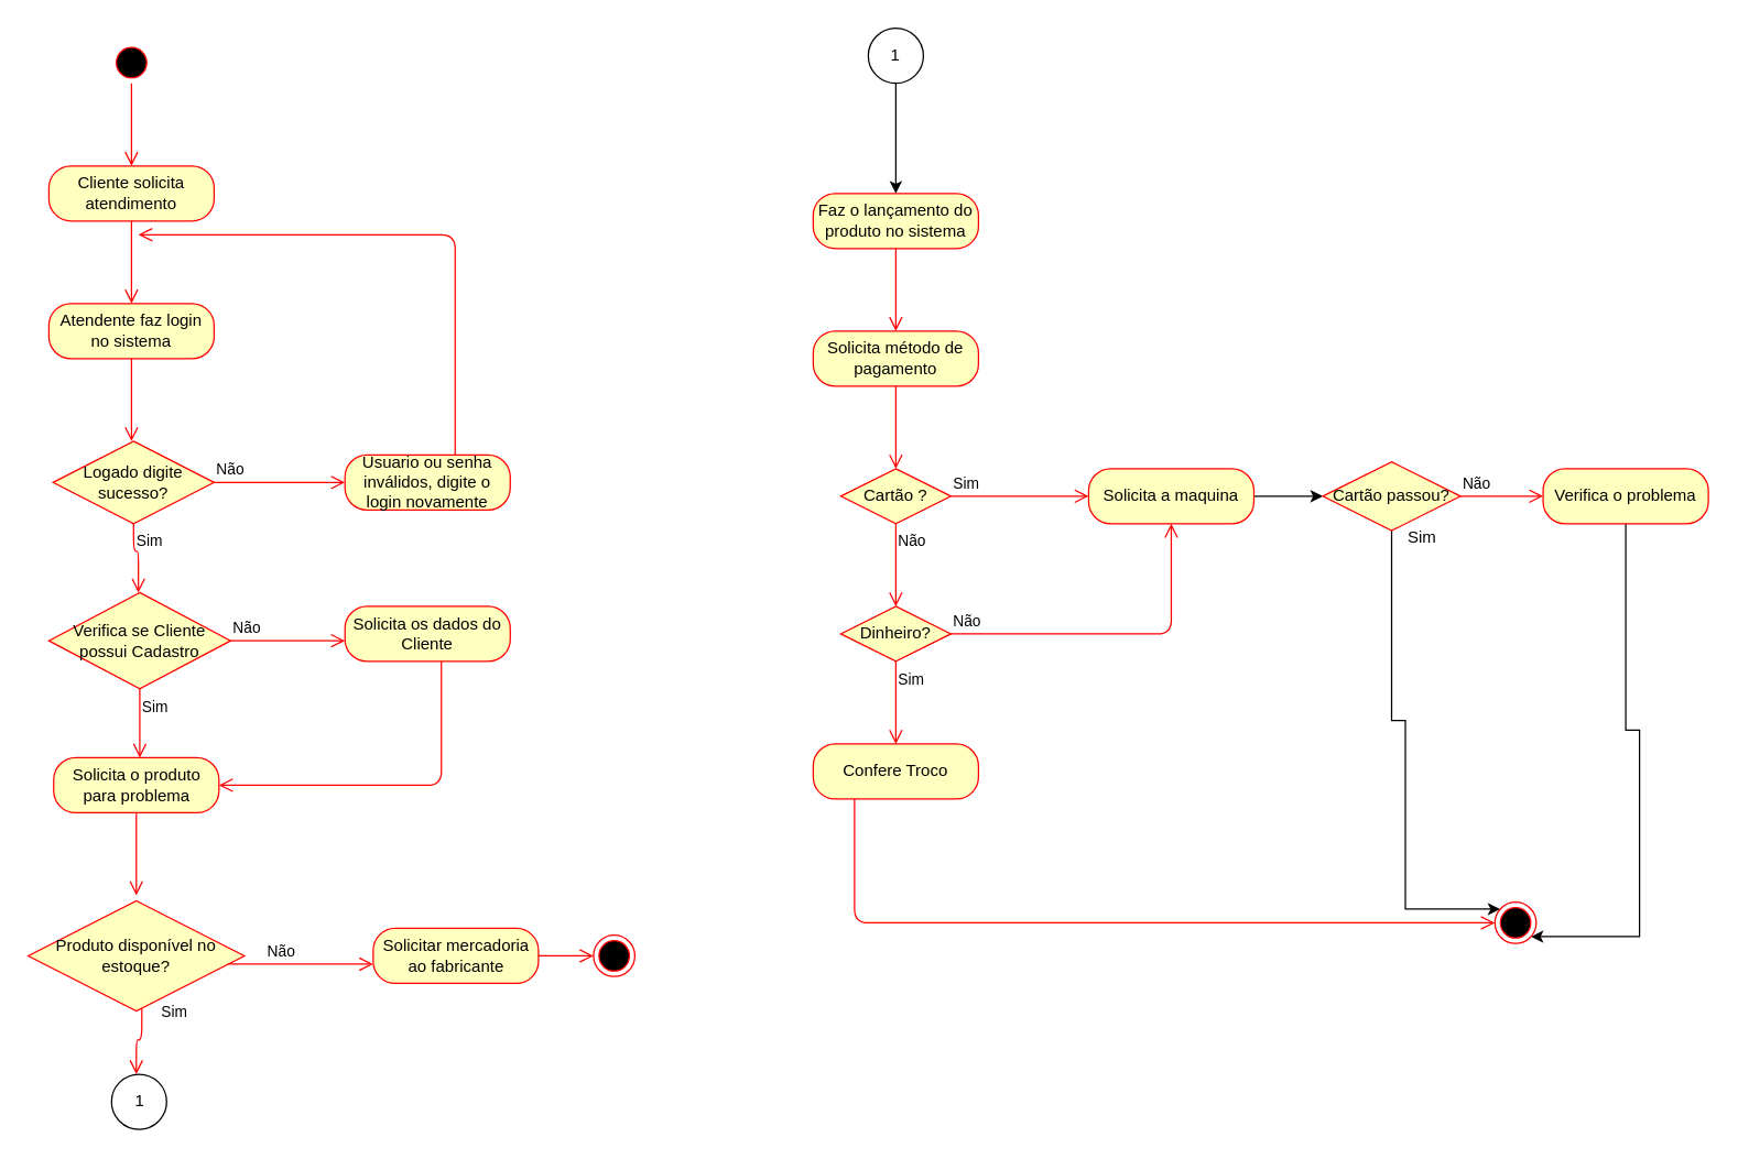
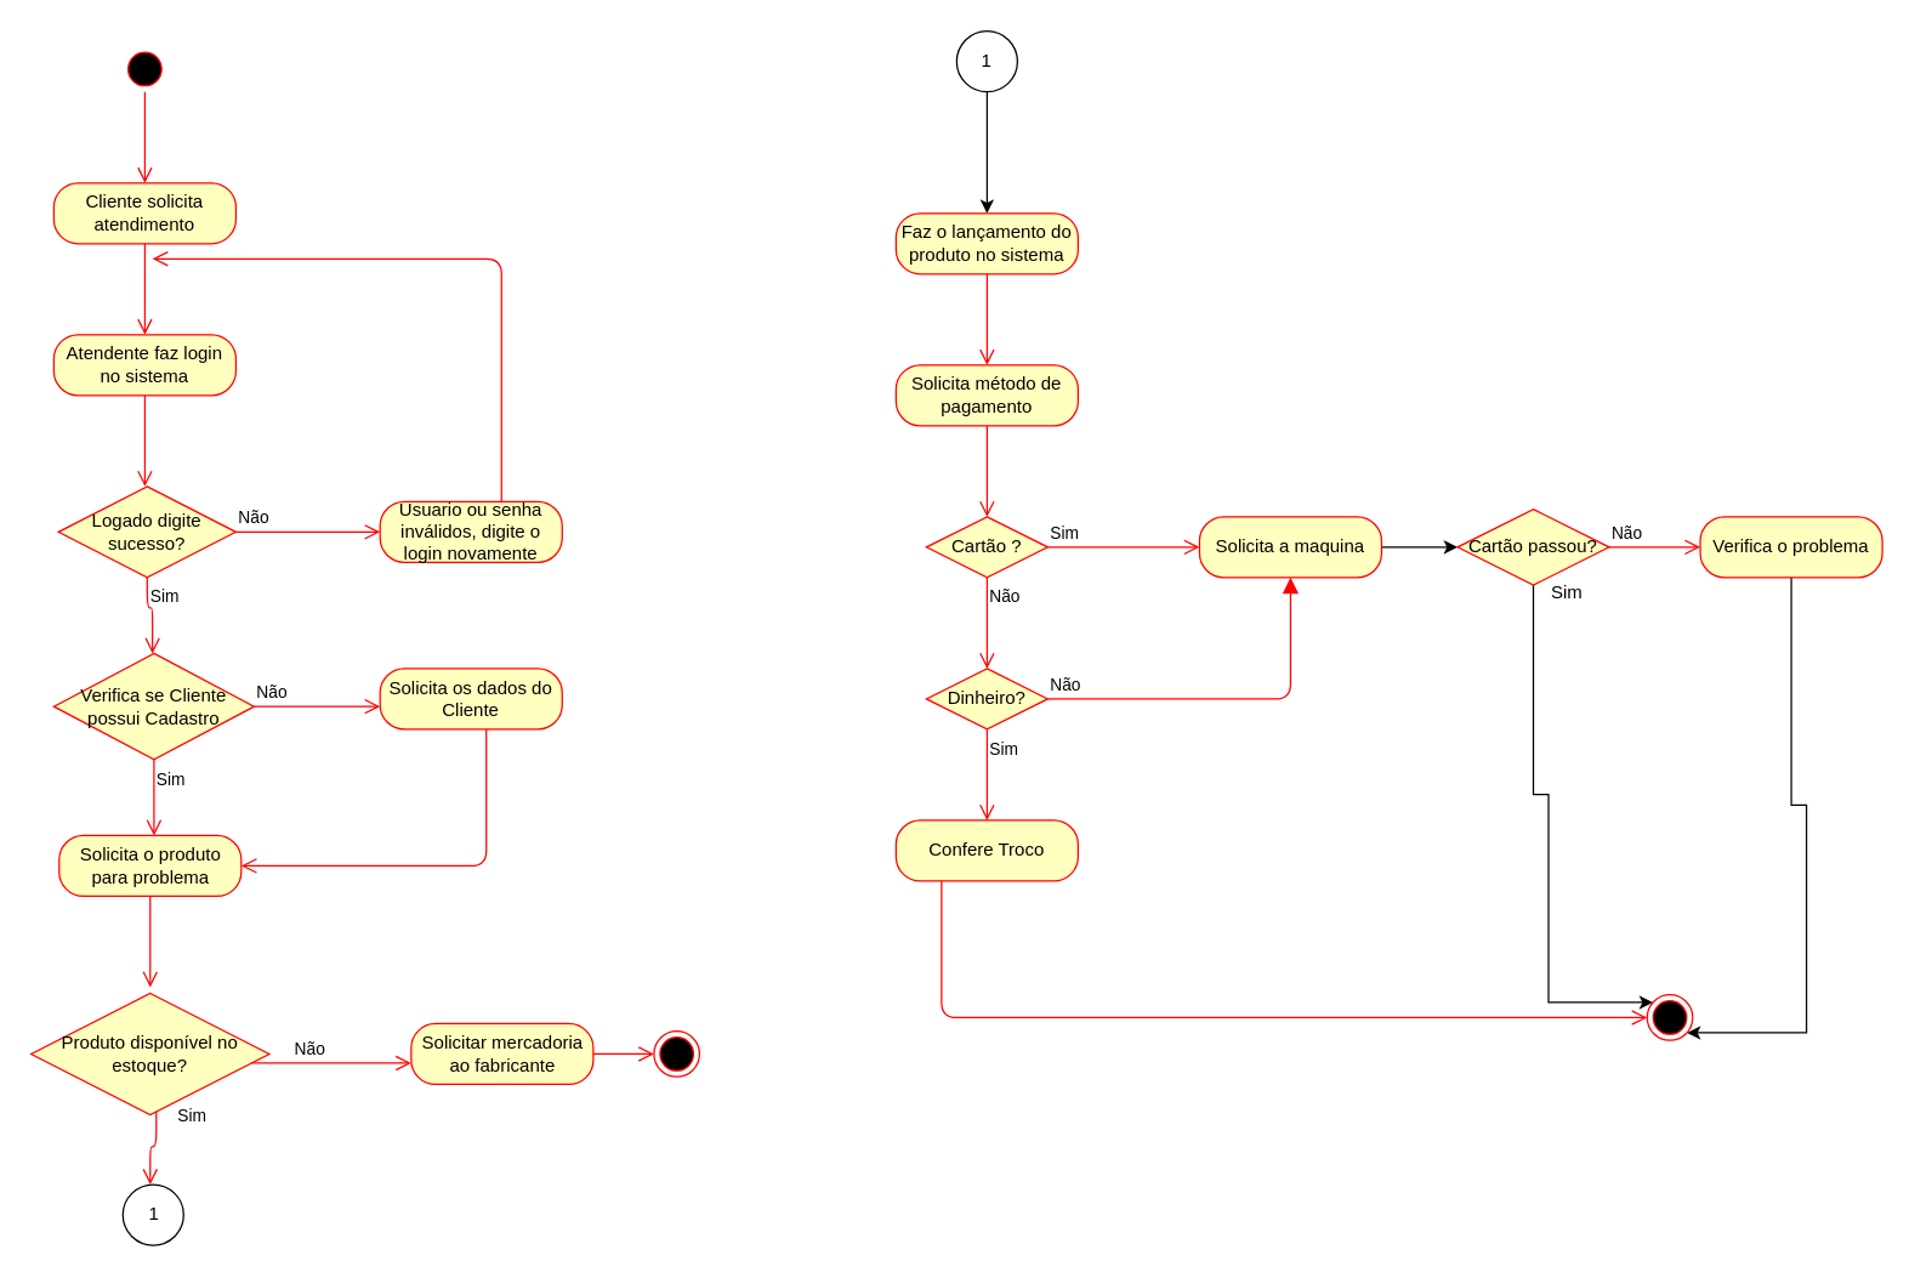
  <mxCell id="0" />
  <mxCell id="1" parent="0" />
  <mxCell id="2" value="" style="ellipse;html=1;shape=startState;fillColor=#000000;strokeColor=#ff0000;" parent="1" vertex="1"><mxGeometry x="80" y="30" width="30" height="30" as="geometry" /></mxCell>
  <mxCell id="3" value="" style="edgeStyle=orthogonalEdgeStyle;html=1;verticalAlign=bottom;endArrow=open;endSize=8;strokeColor=#ff0000;" parent="1" source="2" edge="1"><mxGeometry relative="1" as="geometry"><mxPoint x="95" y="120" as="targetPoint" /></mxGeometry></mxCell>
  <mxCell id="4" value="Cliente solicita atendimento" style="rounded=1;whiteSpace=wrap;html=1;arcSize=40;fontColor=#000000;fillColor=#ffffc0;strokeColor=#ff0000;" parent="1" vertex="1"><mxGeometry x="35" y="120" width="120" height="40" as="geometry" /></mxCell>
  <mxCell id="5" value="" style="edgeStyle=orthogonalEdgeStyle;html=1;verticalAlign=bottom;endArrow=open;endSize=8;strokeColor=#ff0000;" parent="1" source="4" edge="1"><mxGeometry relative="1" as="geometry"><mxPoint x="95" y="220" as="targetPoint" /></mxGeometry></mxCell>
  <mxCell id="6" value="Atendente faz login no sistema" style="rounded=1;whiteSpace=wrap;html=1;arcSize=40;fontColor=#000000;fillColor=#ffffc0;strokeColor=#ff0000;" parent="1" vertex="1"><mxGeometry x="35" y="220" width="120" height="40" as="geometry" /></mxCell>
  <mxCell id="7" value="" style="edgeStyle=orthogonalEdgeStyle;html=1;verticalAlign=bottom;endArrow=open;endSize=8;strokeColor=#ff0000;" parent="1" source="6" edge="1"><mxGeometry relative="1" as="geometry"><mxPoint x="95" y="320" as="targetPoint" /></mxGeometry></mxCell>
  <mxCell id="8" value="Logado digite sucesso?" style="rhombus;whiteSpace=wrap;html=1;fillColor=#ffffc0;strokeColor=#ff0000;" parent="1" vertex="1"><mxGeometry x="38" y="320" width="117" height="60" as="geometry" /></mxCell>
  <mxCell id="9" value="Não" style="edgeStyle=orthogonalEdgeStyle;html=1;align=left;verticalAlign=bottom;endArrow=open;endSize=8;strokeColor=#ff0000;" parent="1" source="8" edge="1"><mxGeometry x="-1" relative="1" as="geometry"><mxPoint x="250" y="350" as="targetPoint" /><Array as="points"><mxPoint x="233" y="350" /></Array></mxGeometry></mxCell>
  <mxCell id="10" value="Sim" style="edgeStyle=orthogonalEdgeStyle;html=1;align=left;verticalAlign=top;endArrow=open;endSize=8;strokeColor=#ff0000;" parent="1" source="8" edge="1"><mxGeometry x="-1" relative="1" as="geometry"><mxPoint x="100" y="430" as="targetPoint" /><Array as="points"><mxPoint x="97" y="400" /><mxPoint x="100" y="400" /></Array></mxGeometry></mxCell>
  <mxCell id="11" value="Usuario ou senha inválidos, digite o login novamente" style="rounded=1;whiteSpace=wrap;html=1;arcSize=40;fontColor=#000000;fillColor=#ffffc0;strokeColor=#ff0000;" parent="1" vertex="1"><mxGeometry x="250" y="330" width="120" height="40" as="geometry" /></mxCell>
  <mxCell id="12" value="" style="edgeStyle=orthogonalEdgeStyle;html=1;verticalAlign=bottom;endArrow=open;endSize=8;strokeColor=#ff0000;" parent="1" source="11" edge="1"><mxGeometry relative="1" as="geometry"><mxPoint x="100" y="170" as="targetPoint" /><Array as="points"><mxPoint x="330" y="170" /></Array></mxGeometry></mxCell>
  <mxCell id="13" value="Solicita o produto para problema" style="rounded=1;whiteSpace=wrap;html=1;arcSize=40;fontColor=#000000;fillColor=#ffffc0;strokeColor=#ff0000;" parent="1" vertex="1"><mxGeometry x="38.5" y="550" width="120" height="40" as="geometry" /></mxCell>
  <mxCell id="14" value="" style="edgeStyle=orthogonalEdgeStyle;html=1;verticalAlign=bottom;endArrow=open;endSize=8;strokeColor=#ff0000;" parent="1" source="13" edge="1"><mxGeometry relative="1" as="geometry"><mxPoint x="98.5" y="650" as="targetPoint" /></mxGeometry></mxCell>
  <mxCell id="15" value="Produto disponível no estoque?" style="rhombus;whiteSpace=wrap;html=1;fillColor=#ffffc0;strokeColor=#ff0000;" parent="1" vertex="1"><mxGeometry x="20" y="654" width="157" height="80" as="geometry" /></mxCell>
  <mxCell id="16" value="Não" style="edgeStyle=orthogonalEdgeStyle;html=1;align=left;verticalAlign=bottom;endArrow=open;endSize=8;strokeColor=#ff0000;" parent="1" source="15" edge="1"><mxGeometry x="0.27" y="-40" relative="1" as="geometry"><mxPoint x="270.5" y="700" as="targetPoint" /><Array as="points"><mxPoint x="230.5" y="700" /></Array><mxPoint x="-40" y="-40" as="offset" /></mxGeometry></mxCell>
  <mxCell id="17" value="Sim" style="edgeStyle=orthogonalEdgeStyle;html=1;align=left;verticalAlign=top;endArrow=open;endSize=8;strokeColor=#ff0000;" parent="1" source="15" edge="1"><mxGeometry x="-1" y="16" relative="1" as="geometry"><mxPoint x="98.5" y="780" as="targetPoint" /><Array as="points"><mxPoint x="102.5" y="755" /><mxPoint x="98.5" y="755" /></Array><mxPoint x="-4" y="-10" as="offset" /></mxGeometry></mxCell>
  <mxCell id="18" value="Solicitar mercadoria ao fabricante" style="rounded=1;whiteSpace=wrap;html=1;arcSize=40;fontColor=#000000;fillColor=#ffffc0;strokeColor=#ff0000;" parent="1" vertex="1"><mxGeometry x="270.5" y="674" width="120" height="40" as="geometry" /></mxCell>
  <mxCell id="19" value="" style="edgeStyle=orthogonalEdgeStyle;html=1;verticalAlign=bottom;endArrow=open;endSize=8;strokeColor=#ff0000;" parent="1" source="18" edge="1"><mxGeometry relative="1" as="geometry"><mxPoint x="430.5" y="694" as="targetPoint" /><Array as="points"><mxPoint x="420.5" y="694" /></Array></mxGeometry></mxCell>
  <mxCell id="20" value="" style="ellipse;html=1;shape=endState;fillColor=#000000;strokeColor=#ff0000;" parent="1" vertex="1"><mxGeometry x="430.5" y="679" width="30" height="30" as="geometry" /></mxCell>
  <mxCell id="21" value="" style="ellipse;whiteSpace=wrap;html=1;aspect=fixed;" parent="1" vertex="1"><mxGeometry x="80.5" y="780" width="40" height="40" as="geometry" /></mxCell>
  <mxCell id="22" value="1&lt;br&gt;" style="text;html=1;resizable=0;points=[];autosize=1;align=left;verticalAlign=top;spacingTop=-4;" parent="1" vertex="1"><mxGeometry x="95.5" y="790" width="20" height="20" as="geometry" /></mxCell>
  <mxCell id="23" value="" style="edgeStyle=orthogonalEdgeStyle;rounded=0;orthogonalLoop=1;jettySize=auto;html=1;" parent="1" source="24" edge="1"><mxGeometry relative="1" as="geometry"><mxPoint x="650" y="140" as="targetPoint" /></mxGeometry></mxCell>
  <mxCell id="24" value="1" style="ellipse;whiteSpace=wrap;html=1;aspect=fixed;" parent="1" vertex="1"><mxGeometry x="630" width="40" height="40" as="geometry" y="20" /></mxCell>
  <mxCell id="25" value="Faz o lançamento do produto no sistema" style="rounded=1;whiteSpace=wrap;html=1;arcSize=40;fontColor=#000000;fillColor=#ffffc0;strokeColor=#ff0000;" parent="1" vertex="1"><mxGeometry x="590" y="140" width="120" height="40" as="geometry" /></mxCell>
  <mxCell id="26" value="" style="edgeStyle=orthogonalEdgeStyle;html=1;verticalAlign=bottom;endArrow=open;endSize=8;strokeColor=#ff0000;" parent="1" source="25" edge="1"><mxGeometry relative="1" as="geometry"><mxPoint x="650" y="240" as="targetPoint" /></mxGeometry></mxCell>
  <mxCell id="27" value="Solicita método de pagamento" style="rounded=1;whiteSpace=wrap;html=1;arcSize=40;fontColor=#000000;fillColor=#ffffc0;strokeColor=#ff0000;" parent="1" vertex="1"><mxGeometry x="590" y="240" width="120" height="40" as="geometry" /></mxCell>
  <mxCell id="28" value="" style="edgeStyle=orthogonalEdgeStyle;html=1;verticalAlign=bottom;endArrow=open;endSize=8;strokeColor=#ff0000;" parent="1" source="27" edge="1"><mxGeometry relative="1" as="geometry"><mxPoint x="650" y="340" as="targetPoint" /></mxGeometry></mxCell>
  <mxCell id="29" value="Cartão ?" style="rhombus;whiteSpace=wrap;html=1;fillColor=#ffffc0;strokeColor=#ff0000;" parent="1" vertex="1"><mxGeometry x="610" y="340" width="80" height="40" as="geometry" /></mxCell>
  <mxCell id="30" value="Sim" style="edgeStyle=orthogonalEdgeStyle;html=1;align=left;verticalAlign=bottom;endArrow=open;endSize=8;strokeColor=#ff0000;" parent="1" source="29" edge="1"><mxGeometry x="-1" relative="1" as="geometry"><mxPoint x="790" y="360" as="targetPoint" /></mxGeometry></mxCell>
  <mxCell id="31" value="Não" style="edgeStyle=orthogonalEdgeStyle;html=1;align=left;verticalAlign=top;endArrow=open;endSize=8;strokeColor=#ff0000;" parent="1" source="29" edge="1"><mxGeometry x="-1" relative="1" as="geometry"><mxPoint x="650" y="440" as="targetPoint" /></mxGeometry></mxCell>
  <mxCell id="32" value="" style="edgeStyle=orthogonalEdgeStyle;rounded=0;orthogonalLoop=1;jettySize=auto;html=1;" parent="1" source="33" edge="1"><mxGeometry relative="1" as="geometry"><mxPoint x="960" y="360" as="targetPoint" /></mxGeometry></mxCell>
  <mxCell id="33" value="Solicita a maquina" style="rounded=1;whiteSpace=wrap;html=1;arcSize=40;fontColor=#000000;fillColor=#ffffc0;strokeColor=#ff0000;" parent="1" vertex="1"><mxGeometry x="790" y="340" width="120" height="40" as="geometry" /></mxCell>
  <mxCell id="34" value="Dinheiro?" style="rhombus;whiteSpace=wrap;html=1;fillColor=#ffffc0;strokeColor=#ff0000;" parent="1" vertex="1"><mxGeometry x="610" y="440" width="80" height="40" as="geometry" /></mxCell>
- <mxCell id="35" value="Não" style="edgeStyle=orthogonalEdgeStyle;html=1;align=left;verticalAlign=bottom;endArrow=open;endSize=8;strokeColor=#ff0000;entryX=0.5;entryY=1;entryDx=0;entryDy=0;" parent="1" source="34" target="33" edge="1"><mxGeometry x="-1" relative="1" as="geometry"><mxPoint x="790" y="460" as="targetPoint" /></mxGeometry></mxCell>
+ <mxCell id="35" value="Não" style="edgeStyle=orthogonalEdgeStyle;html=1;align=left;verticalAlign=bottom;endArrow=block;endSize=8;strokeColor=#ff0000;entryX=0.5;entryY=1;entryDx=0;entryDy=0;" parent="1" source="34" target="33" edge="1"><mxGeometry x="-1" relative="1" as="geometry"><mxPoint x="790" y="460" as="targetPoint" /></mxGeometry></mxCell>
  <mxCell id="36" value="Sim" style="edgeStyle=orthogonalEdgeStyle;html=1;align=left;verticalAlign=top;endArrow=open;endSize=8;strokeColor=#ff0000;" parent="1" source="34" edge="1"><mxGeometry x="-1" relative="1" as="geometry"><mxPoint x="650" y="540" as="targetPoint" /></mxGeometry></mxCell>
  <mxCell id="37" value="" style="edgeStyle=orthogonalEdgeStyle;rounded=0;orthogonalLoop=1;jettySize=auto;html=1;" parent="1" source="38" edge="1" target="44"><mxGeometry relative="1" as="geometry"><mxPoint x="1040" y="660" as="targetPoint" /><Array as="points"><mxPoint x="1010" y="523" /><mxPoint x="1020" y="523" /><mxPoint x="1020" y="660" /></Array></mxGeometry></mxCell>
  <mxCell id="38" value="Cartão passou?" style="rhombus;whiteSpace=wrap;html=1;fillColor=#ffffc0;strokeColor=#ff0000;" parent="1" vertex="1"><mxGeometry x="960" y="335" width="100" height="50" as="geometry" /></mxCell>
  <mxCell id="39" value="Não" style="edgeStyle=orthogonalEdgeStyle;html=1;align=left;verticalAlign=bottom;endArrow=open;endSize=8;strokeColor=#ff0000;" parent="1" source="38" edge="1"><mxGeometry x="-1" relative="1" as="geometry"><mxPoint x="1120" y="360" as="targetPoint" /></mxGeometry></mxCell>
  <mxCell id="40" value="" style="edgeStyle=orthogonalEdgeStyle;rounded=0;orthogonalLoop=1;jettySize=auto;html=1;" parent="1" source="41" edge="1" target="44"><mxGeometry relative="1" as="geometry"><mxPoint x="1170" y="680" as="targetPoint" /><Array as="points"><mxPoint x="1180" y="530" /><mxPoint x="1190" y="530" /><mxPoint x="1190" y="680" /></Array></mxGeometry></mxCell>
  <mxCell id="41" value="Verifica o problema" style="rounded=1;whiteSpace=wrap;html=1;arcSize=40;fontColor=#000000;fillColor=#ffffc0;strokeColor=#ff0000;" parent="1" vertex="1"><mxGeometry x="1120" y="340" width="120" height="40" as="geometry" /></mxCell>
  <mxCell id="42" value="Confere Troco" style="rounded=1;whiteSpace=wrap;html=1;arcSize=40;fontColor=#000000;fillColor=#ffffc0;strokeColor=#ff0000;" parent="1" vertex="1"><mxGeometry x="590" y="540" width="120" height="40" as="geometry" /></mxCell>
  <mxCell id="43" value="" style="edgeStyle=orthogonalEdgeStyle;html=1;verticalAlign=bottom;endArrow=open;endSize=8;strokeColor=#ff0000;entryX=0;entryY=0.5;entryDx=0;entryDy=0;" parent="1" source="42" target="44" edge="1"><mxGeometry relative="1" as="geometry"><mxPoint x="1050" y="670" as="targetPoint" /><Array as="points"><mxPoint x="620" y="670" /></Array></mxGeometry></mxCell>
  <mxCell id="44" value="" style="ellipse;html=1;shape=endState;fillColor=#000000;strokeColor=#ff0000;" parent="1" vertex="1"><mxGeometry x="1085" y="655" width="30" height="30" as="geometry" /></mxCell>
  <mxCell id="45" value="Sim" style="text;html=1;resizable=0;points=[];autosize=1;align=left;verticalAlign=top;spacingTop=-4;" parent="1" vertex="1"><mxGeometry x="1020" y="380" width="40" height="20" as="geometry" /></mxCell>
  <mxCell id="46" value="Verifica se Cliente possui Cadastro" style="rhombus;whiteSpace=wrap;html=1;fillColor=#ffffc0;strokeColor=#ff0000;" parent="1" vertex="1"><mxGeometry x="35" y="430" width="132" height="70" as="geometry" /></mxCell>
  <mxCell id="47" value="Não" style="edgeStyle=orthogonalEdgeStyle;html=1;align=left;verticalAlign=bottom;endArrow=open;endSize=8;strokeColor=#ff0000;" parent="1" source="46" edge="1"><mxGeometry x="-1" relative="1" as="geometry"><mxPoint x="250" y="465" as="targetPoint" /><Array as="points"><mxPoint x="233" y="465" /></Array></mxGeometry></mxCell>
  <mxCell id="48" value="Sim" style="edgeStyle=orthogonalEdgeStyle;html=1;align=left;verticalAlign=top;endArrow=open;endSize=8;strokeColor=#ff0000;" parent="1" source="46" edge="1"><mxGeometry x="-1" relative="1" as="geometry"><mxPoint x="101" y="550" as="targetPoint" /><Array as="points"><mxPoint x="101" y="540" /></Array></mxGeometry></mxCell>
  <mxCell id="49" value="Solicita os dados do Cliente" style="rounded=1;whiteSpace=wrap;html=1;arcSize=40;fontColor=#000000;fillColor=#ffffc0;strokeColor=#ff0000;" parent="1" vertex="1"><mxGeometry x="250" y="440" width="120" height="40" as="geometry" /></mxCell>
  <mxCell id="50" value="" style="edgeStyle=orthogonalEdgeStyle;html=1;verticalAlign=bottom;endArrow=open;endSize=8;strokeColor=#ff0000;entryX=1;entryY=0.5;entryDx=0;entryDy=0;" parent="1" source="49" target="13" edge="1"><mxGeometry relative="1" as="geometry"><mxPoint x="310" y="570" as="targetPoint" /><Array as="points"><mxPoint x="320" y="570" /></Array></mxGeometry></mxCell>
